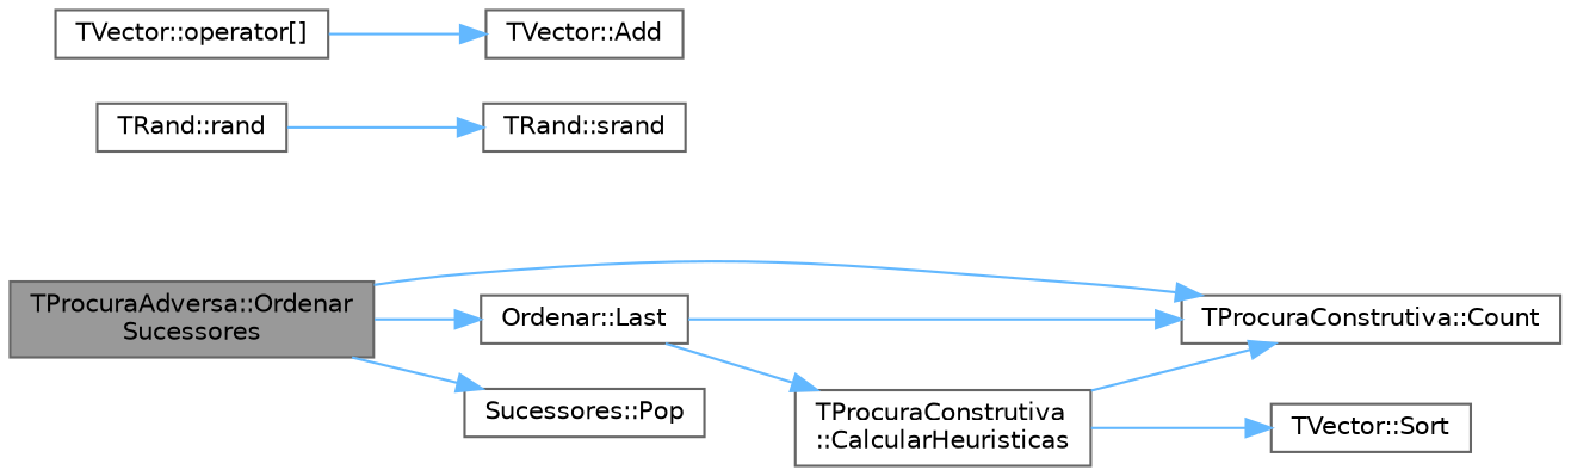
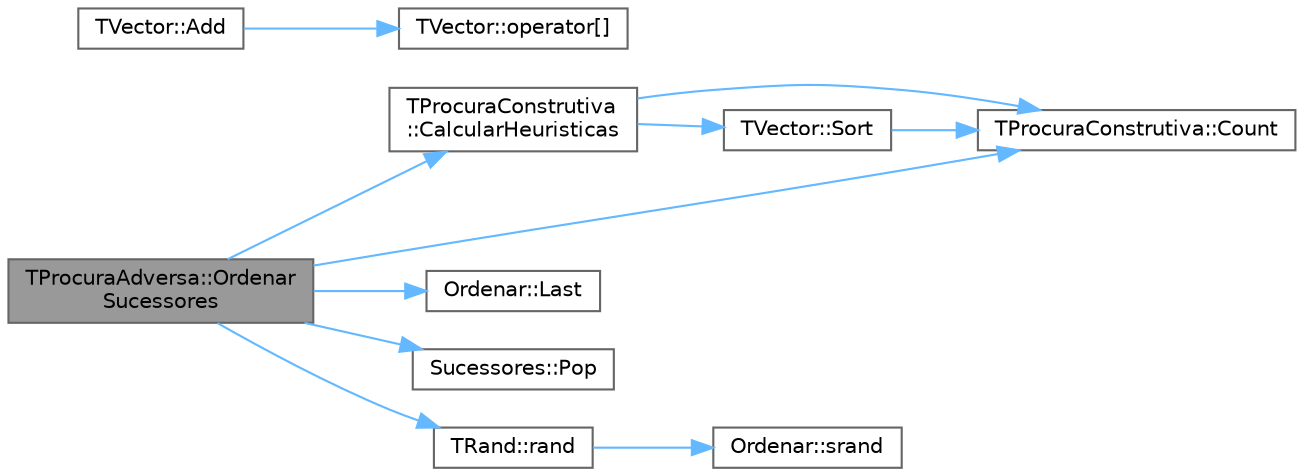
  digraph {
    rankdir=LR
    node [color=grey40 fillcolor=white fontname=Helvetica fontsize=10 shape=box style=filled]
    edge [color=steelblue1 fontname=Helvetica fontsize=10 labelfontname=Helvetica labelfontsize=10 style=solid]
    n1 [color=gray40 fillcolor=grey60 fontcolor=black height=0.2 label="TProcuraAdversa::Ordenar\lSucessores" width=0.4]
    n2 [height=0.2 label="TProcuraConstrutiva\l::CalcularHeuristicas" width=0.4]
    n3 [height=0.2 label="TProcuraConstrutiva::Count" width=0.4]
    n4 [height=0.2 label="Ordenar::Last" width=0.4]
    n5 [height=0.2 label="Sucessores::Pop" width=0.4]
    n6 [height=0.2 label="TRand::rand" width=0.4]
    n7 [height=0.2 label="TVector::Add" width=0.4]
    n8 [height=0.2 label="TVector::operator[]" width=0.4]
    n9 [height=0.2 label="TVector::Sort" width=0.4]
-   n10 [height=0.2 label="TRand::srand" width=0.4]
-   n4 -> n2
+   n10 [height=0.2 label="Ordenar::srand" width=0.4]
+   n1 -> n2
    n1 -> n3
    n1 -> n4
    n1 -> n5
+   n1 -> n6
    n2 -> n3
    n2 -> n9
    n6 -> n10
-   n8 -> n7
-   n4 -> n3
+   n7 -> n8
+   n9 -> n3
  }
